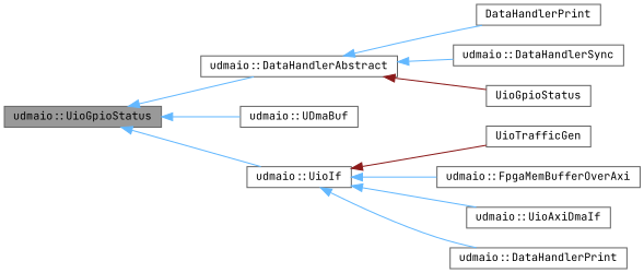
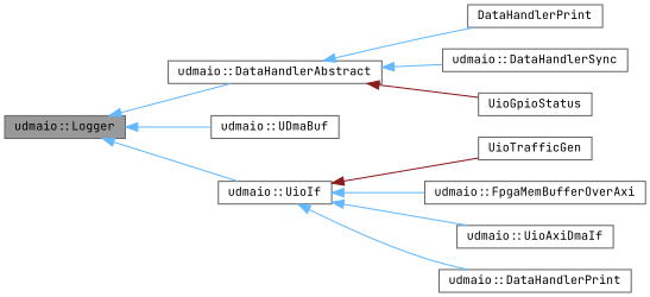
  digraph {
    fontname="JetBrains Mono"
    rankdir=LR
    node [color=gray40 fillcolor=white fontname="JetBrains Mono" fontsize=10 shape=box style=filled]
    edge [color=steelblue1 dir=back fontname="JetBrains Mono" fontsize=10 labelfontname=Helvetica labelfontsize=10 style=solid]
-   n1 [fillcolor=grey60 fontcolor=black height=0.2 label="udmaio::UioGpioStatus" width=0.4]
+   n1 [fillcolor=grey60 fontcolor=black height=0.2 label="udmaio::Logger" width=0.4]
    n2 [height=0.2 label="udmaio::DataHandlerAbstract" width=0.4]
    n3 [height=0.2 label="udmaio::UDmaBuf" width=0.4]
    n4 [height=0.2 label="udmaio::UioIf" width=0.4]
    n5 [height=0.2 label=DataHandlerPrint width=0.4]
    n6 [height=0.2 label="udmaio::DataHandlerSync" width=0.4]
    n7 [height=0.2 label=UioGpioStatus width=0.4]
    n8 [height=0.2 label=UioTrafficGen width=0.4]
    n9 [height=0.2 label="udmaio::FpgaMemBufferOverAxi" width=0.4]
    n10 [height=0.2 label="udmaio::UioAxiDmaIf" width=0.4]
    n11 [height=0.2 label="udmaio::DataHandlerPrint" width=0.4]
    n1 -> n2
    n1 -> n3
    n1 -> n4
    n2 -> n5
    n2 -> n6
    n2 -> n7 [color=firebrick4]
    n4 -> n8 [color=firebrick4]
    n4 -> n9
    n4 -> n10
    n4 -> n11
  }
